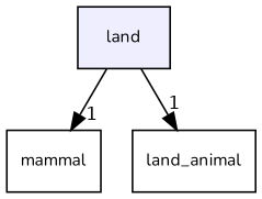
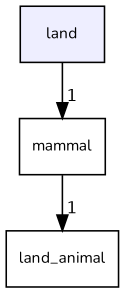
  digraph {
    compound=true
    fontname=Nunito
    node [fontname=Nunito fontsize=10 shape=box]
    edge [fontname=Nunito headlabel=1 labeldistance=1.5 labelfontname=Helvetica labelfontsize=10]
    n1 [fillcolor="#eeeeff" label=land pencolor=black style=filled]
    n2 [label=mammal]
    n3 [label=land_animal]
    n1 -> n2
-   n1 -> n3
+   n2 -> n3
  }
